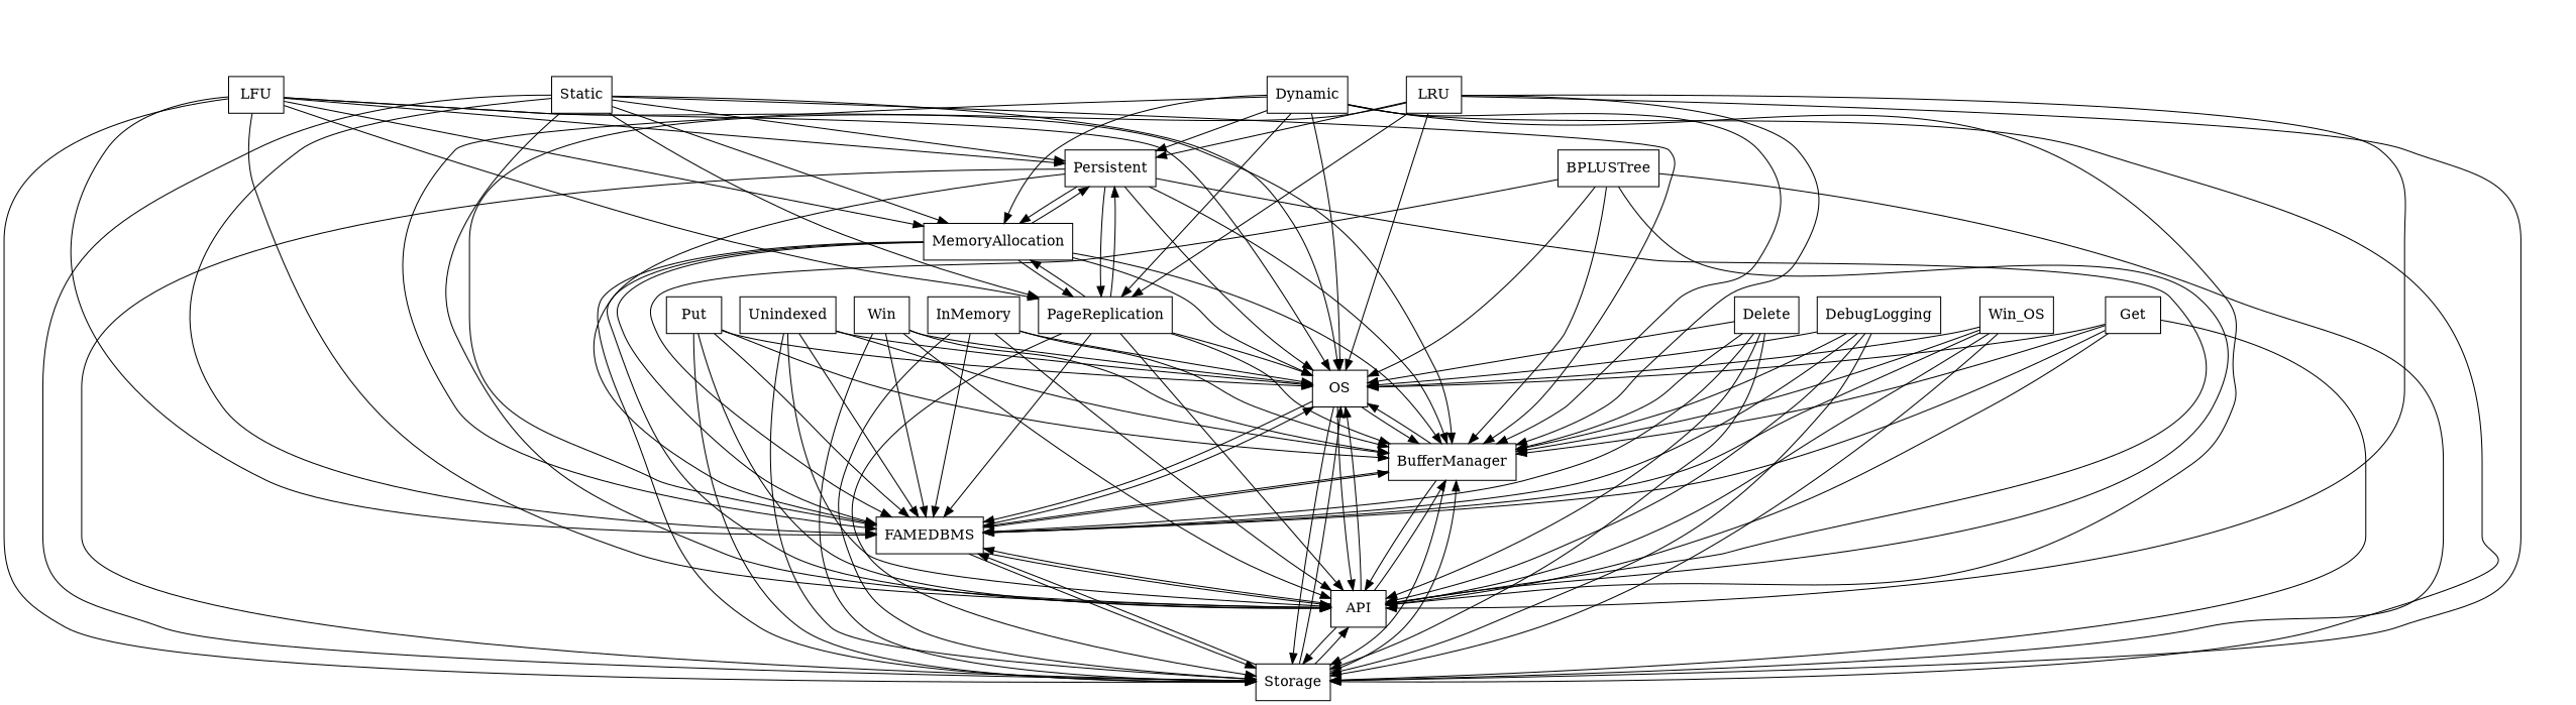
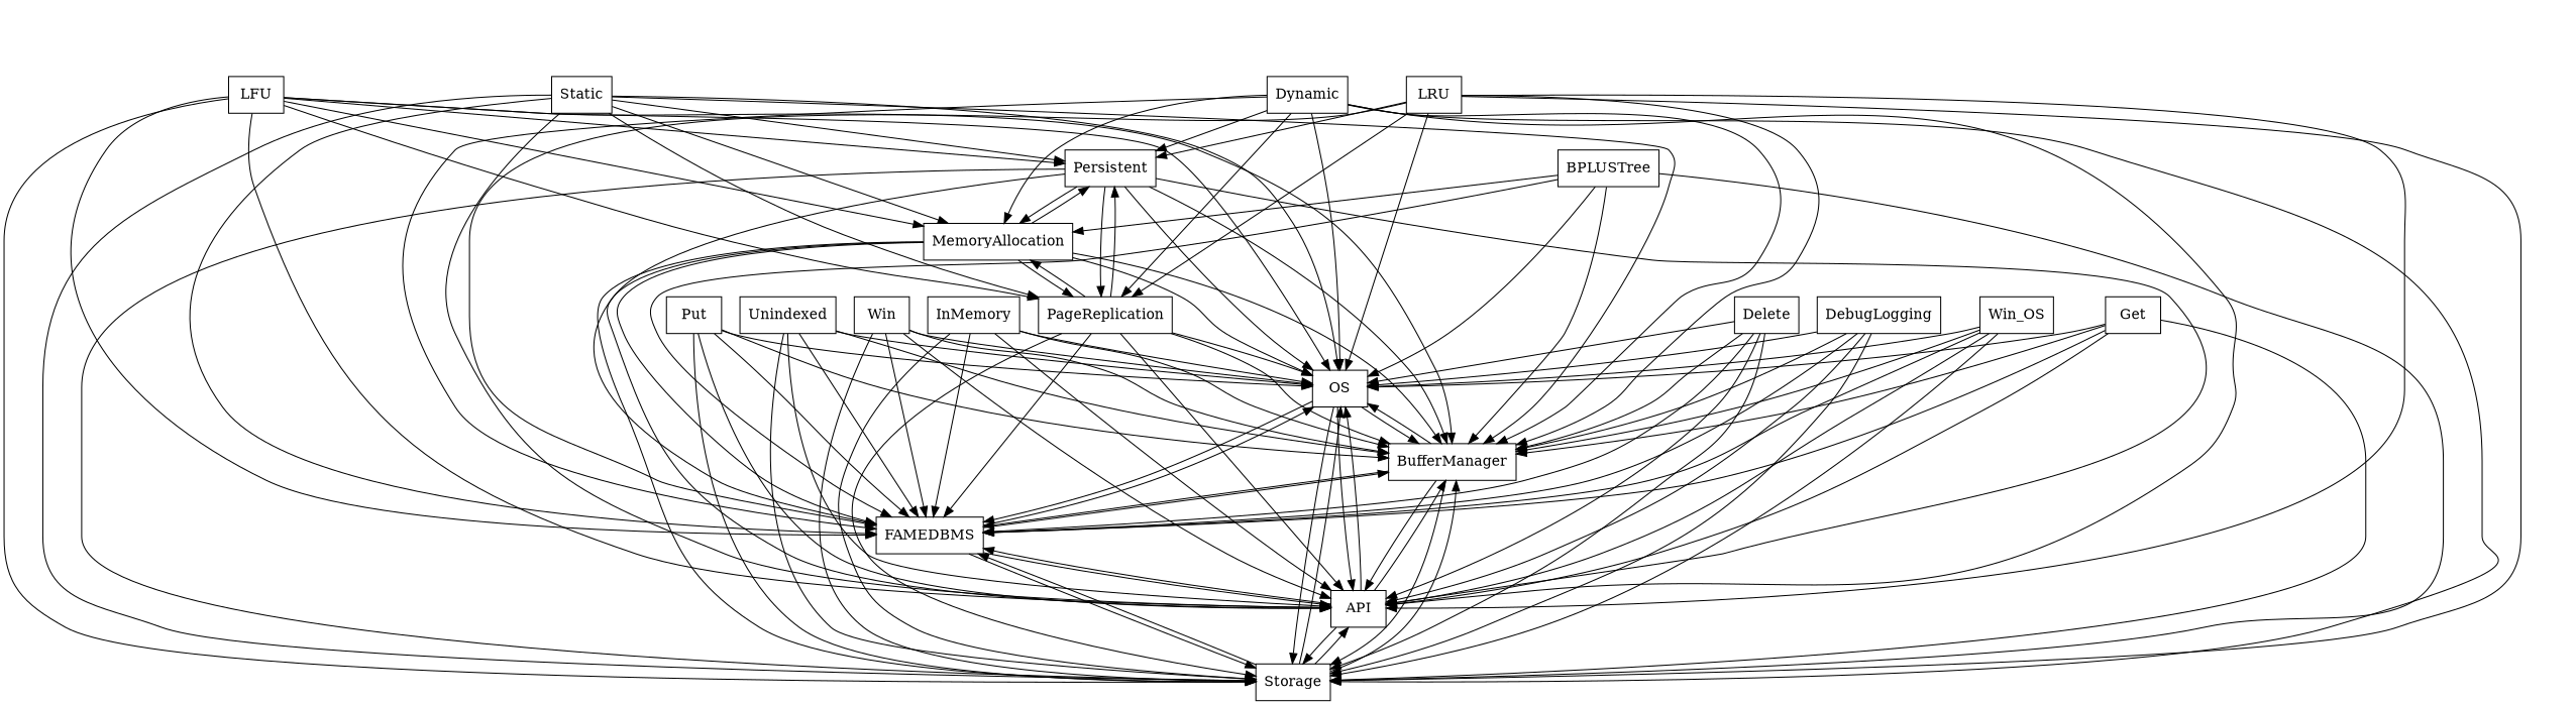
  digraph {
    rankdir=TB
    node [shape=box]
    edge [arrowhead=normal]
    n1 [label=LFU]
    n2 [label=OS]
    n3 [label=BufferManager]
    n4 [label=Storage]
    n5 [label=API]
    n6 [label=FAMEDBMS]
    n7 [label=Persistent]
    n8 [label=MemoryAllocation]
    n9 [label=PageReplication]
    n10 [label=Put]
    n11 [label=Static]
    n12 [label=LRU]
    n13 [label=Unindexed]
    n14 [label=Win]
    n15 [label=Win_OS]
    n16 [label=BPLUSTree]
    n17 [label=Dynamic]
    n18 [label=Delete]
    n19 [label=DebugLogging]
    n20 [label=Get]
    n21 [label=InMemory]
    n1 -> n2
    n1 -> n3
    n1 -> n4
    n1 -> n5
    n1 -> n6
    n1 -> n7
    n1 -> n8
    n1 -> n9
    n2 -> n3
    n2 -> n4
    n2 -> n5
    n2 -> n6
    n3 -> n2
    n3 -> n4
    n3 -> n5
    n3 -> n6
    n4 -> n2
    n4 -> n3
    n4 -> n5
    n4 -> n6
    n5 -> n2
    n5 -> n3
    n5 -> n4
    n5 -> n6
    n6 -> n2
    n6 -> n3
    n6 -> n4
    n6 -> n5
    n7 -> n2
    n7 -> n3
    n7 -> n4
    n7 -> n5
    n7 -> n6
    n7 -> n8
    n7 -> n9
    n8 -> n2
    n8 -> n3
    n8 -> n4
    n8 -> n5
    n8 -> n6
    n8 -> n7
    n8 -> n9
    n9 -> n2
    n9 -> n3
    n9 -> n4
    n9 -> n5
    n9 -> n6
    n9 -> n7
    n9 -> n8
    n10 -> n2
    n10 -> n3
    n10 -> n4
    n10 -> n5
    n10 -> n6
    n11 -> n2
    n11 -> n3
    n11 -> n4
    n11 -> n5
    n11 -> n6
    n11 -> n7
    n11 -> n8
    n11 -> n9
    n12 -> n2
    n12 -> n3
    n12 -> n4
    n12 -> n5
    n12 -> n6
    n12 -> n7
    n12 -> n9
    n13 -> n2
    n13 -> n3
    n13 -> n4
    n13 -> n5
    n13 -> n6
    n14 -> n2
    n14 -> n3
    n14 -> n4
    n14 -> n5
    n14 -> n6
    n15 -> n2
    n15 -> n3
    n15 -> n4
    n15 -> n5
    n15 -> n6
    n16 -> n2
    n16 -> n3
    n16 -> n4
-   n16 -> n5
+   n16 -> n8
    n16 -> n6
    n17 -> n2
    n17 -> n3
    n17 -> n4
    n17 -> n5
    n17 -> n6
    n17 -> n7
    n17 -> n8
    n17 -> n9
    n18 -> n2
    n18 -> n3
    n18 -> n4
    n18 -> n5
    n18 -> n6
    n19 -> n2
    n19 -> n3
    n19 -> n4
    n19 -> n5
    n19 -> n6
    n20 -> n2
    n20 -> n3
    n20 -> n4
    n20 -> n5
    n20 -> n6
    n21 -> n2
    n21 -> n3
    n21 -> n4
    n21 -> n5
    n21 -> n6
  }
